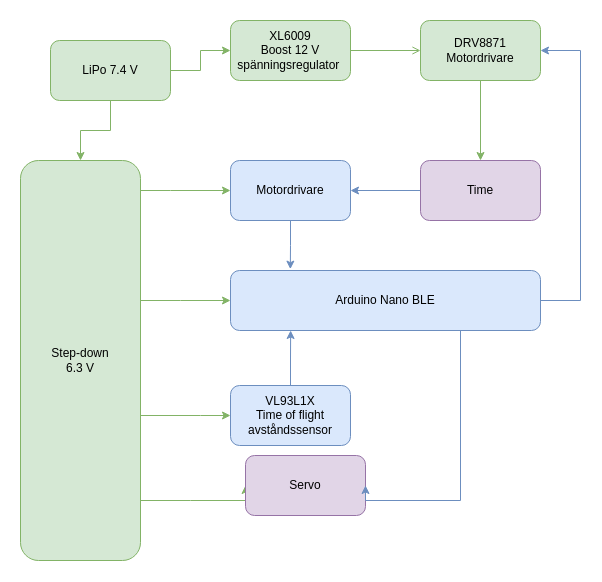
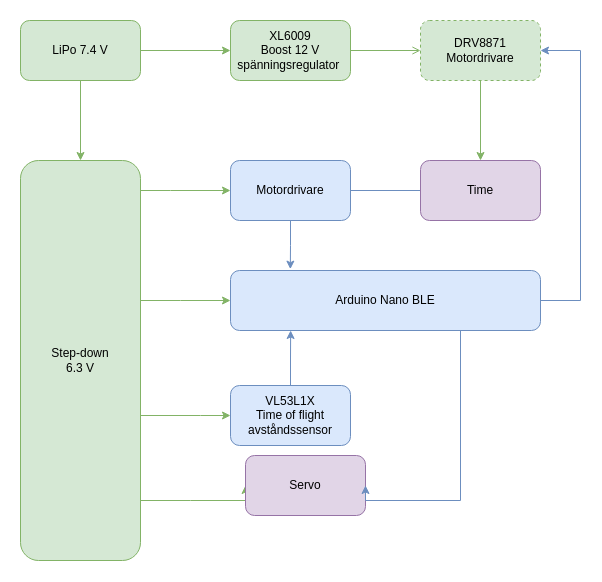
  <mxCell id="0" />
  <mxCell id="1" parent="0" />
  <mxCell id="2" value="" style="edgeStyle=orthogonalEdgeStyle;rounded=0;orthogonalLoop=1;jettySize=auto;html=1;fillColor=#d5e8d4;strokeColor=#82b366;" edge="1" parent="1" source="4" target="6"><mxGeometry relative="1" as="geometry" /></mxCell>
  <mxCell id="3" value="" style="edgeStyle=orthogonalEdgeStyle;rounded=0;orthogonalLoop=1;jettySize=auto;html=1;fillColor=#d5e8d4;strokeColor=#82b366;" edge="1" parent="1" source="4" target="11"><mxGeometry relative="1" as="geometry" /></mxCell>
- <mxCell id="4" value="LiPo 7.4 V" style="rounded=1;whiteSpace=wrap;html=1;fillColor=#d5e8d4;strokeColor=#82b366;" vertex="1" parent="1"><mxGeometry x="50" y="40" width="120" height="60" as="geometry" /></mxCell>
+ <mxCell id="4" value="LiPo 7.4 V" style="rounded=1;whiteSpace=wrap;html=1;fillColor=#d5e8d4;strokeColor=#82b366;" vertex="1" parent="1"><mxGeometry x="20" y="20" width="120" height="60" as="geometry" /></mxCell>
  <mxCell id="5" value="" style="edgeStyle=orthogonalEdgeStyle;rounded=0;orthogonalLoop=1;jettySize=auto;html=1;fillColor=#d5e8d4;strokeColor=#82b366;endArrow=open;" edge="1" parent="1" source="6" target="15"><mxGeometry relative="1" as="geometry" /></mxCell>
  <mxCell id="6" value="XL6009&lt;br&gt;Boost 12 V&lt;br&gt;spänningsregulator&amp;nbsp;" style="whiteSpace=wrap;html=1;rounded=1;fillColor=#d5e8d4;strokeColor=#82b366;" vertex="1" parent="1"><mxGeometry x="230" y="20" width="120" height="60" as="geometry" /></mxCell>
  <mxCell id="7" value="" style="edgeStyle=orthogonalEdgeStyle;rounded=0;orthogonalLoop=1;jettySize=auto;html=1;fillColor=#d5e8d4;strokeColor=#82b366;" edge="1" parent="1" source="11"><mxGeometry relative="1" as="geometry"><mxPoint x="230" y="190" as="targetPoint" /><Array as="points"><mxPoint x="170" y="190" /><mxPoint x="170" y="190" /></Array></mxGeometry></mxCell>
  <mxCell id="8" style="edgeStyle=orthogonalEdgeStyle;rounded=0;orthogonalLoop=1;jettySize=auto;html=1;fillColor=#d5e8d4;strokeColor=#82b366;" edge="1" parent="1" source="11"><mxGeometry relative="1" as="geometry"><mxPoint x="230" y="300" as="targetPoint" /><Array as="points"><mxPoint x="180" y="300" /><mxPoint x="180" y="300" /></Array></mxGeometry></mxCell>
  <mxCell id="9" style="edgeStyle=orthogonalEdgeStyle;rounded=0;orthogonalLoop=1;jettySize=auto;html=1;fillColor=#d5e8d4;strokeColor=#82b366;entryX=0;entryY=0.5;entryDx=0;entryDy=0;" edge="1" parent="1" source="11" target="13"><mxGeometry relative="1" as="geometry"><Array as="points"><mxPoint x="200" y="415" /><mxPoint x="200" y="415" /></Array></mxGeometry></mxCell>
  <mxCell id="10" style="edgeStyle=orthogonalEdgeStyle;rounded=0;orthogonalLoop=1;jettySize=auto;html=1;fillColor=#d5e8d4;strokeColor=#82b366;entryX=0;entryY=0.5;entryDx=0;entryDy=0;" edge="1" parent="1" source="11" target="18"><mxGeometry relative="1" as="geometry"><mxPoint x="190" y="460" as="targetPoint" /><Array as="points"><mxPoint x="190" y="500" /><mxPoint x="190" y="500" /></Array></mxGeometry></mxCell>
  <mxCell id="11" value="Step-down&lt;br&gt;6.3 V" style="whiteSpace=wrap;html=1;rounded=1;fillColor=#d5e8d4;strokeColor=#82b366;" vertex="1" parent="1"><mxGeometry x="20" y="160" width="120" height="400" as="geometry" /></mxCell>
  <mxCell id="12" style="edgeStyle=orthogonalEdgeStyle;rounded=0;orthogonalLoop=1;jettySize=auto;html=1;entryX=0.194;entryY=1;entryDx=0;entryDy=0;entryPerimeter=0;fillColor=#dae8fc;strokeColor=#6c8ebf;" edge="1" parent="1" source="13" target="21"><mxGeometry relative="1" as="geometry" /></mxCell>
- <mxCell id="13" value="VL93L1X&lt;br&gt;Time of flight avståndssensor" style="rounded=1;whiteSpace=wrap;html=1;fillColor=#dae8fc;strokeColor=#6c8ebf;" vertex="1" parent="1"><mxGeometry x="230" y="385" width="120" height="60" as="geometry" /></mxCell>
+ <mxCell id="13" value="VL53L1X&lt;br&gt;Time of flight avståndssensor" style="rounded=1;whiteSpace=wrap;html=1;fillColor=#dae8fc;strokeColor=#6c8ebf;" vertex="1" parent="1"><mxGeometry x="230" y="385" width="120" height="60" as="geometry" /></mxCell>
  <mxCell id="14" value="" style="edgeStyle=orthogonalEdgeStyle;rounded=0;orthogonalLoop=1;jettySize=auto;html=1;fillColor=#d5e8d4;strokeColor=#82b366;" edge="1" parent="1" source="15" target="17"><mxGeometry relative="1" as="geometry" /></mxCell>
- <mxCell id="15" value="DRV8871&lt;br&gt;Motordrivare" style="whiteSpace=wrap;html=1;fillColor=#d5e8d4;strokeColor=#82b366;rounded=1;" vertex="1" parent="1"><mxGeometry x="420" y="20" width="120" height="60" as="geometry" /></mxCell>
- <mxCell id="16" style="edgeStyle=orthogonalEdgeStyle;rounded=0;orthogonalLoop=1;jettySize=auto;html=1;entryX=1;entryY=0.5;entryDx=0;entryDy=0;fillColor=#dae8fc;strokeColor=#6c8ebf;" edge="1" parent="1" source="17" target="23"><mxGeometry relative="1" as="geometry" /></mxCell>
+ <mxCell id="15" value="DRV8871&lt;br&gt;Motordrivare" style="whiteSpace=wrap;html=1;fillColor=#d5e8d4;strokeColor=#82b366;rounded=1;dashed=1;" vertex="1" parent="1"><mxGeometry x="420" y="20" width="120" height="60" as="geometry" /></mxCell>
+ <mxCell id="16" style="edgeStyle=orthogonalEdgeStyle;rounded=0;orthogonalLoop=1;jettySize=auto;html=1;entryX=1;entryY=0.5;entryDx=0;entryDy=0;fillColor=#dae8fc;strokeColor=#6c8ebf;endArrow=none;" edge="1" parent="1" source="17" target="23"><mxGeometry relative="1" as="geometry" /></mxCell>
  <mxCell id="17" value="Time" style="whiteSpace=wrap;html=1;fillColor=#e1d5e7;strokeColor=#9673a6;rounded=1;" vertex="1" parent="1"><mxGeometry x="420" y="160" width="120" height="60" as="geometry" /></mxCell>
  <mxCell id="18" value="Servo" style="rounded=1;whiteSpace=wrap;html=1;fillColor=#e1d5e7;strokeColor=#9673a6;" vertex="1" parent="1"><mxGeometry x="245" y="455" width="120" height="60" as="geometry" /></mxCell>
  <mxCell id="19" style="edgeStyle=orthogonalEdgeStyle;rounded=0;orthogonalLoop=1;jettySize=auto;html=1;entryX=1;entryY=0.5;entryDx=0;entryDy=0;fillColor=#dae8fc;strokeColor=#6c8ebf;" edge="1" parent="1" source="21" target="15"><mxGeometry relative="1" as="geometry"><Array as="points"><mxPoint x="580" y="300" /><mxPoint x="580" y="50" /></Array></mxGeometry></mxCell>
  <mxCell id="20" style="edgeStyle=orthogonalEdgeStyle;rounded=0;orthogonalLoop=1;jettySize=auto;html=1;entryX=1;entryY=0.5;entryDx=0;entryDy=0;fillColor=#dae8fc;strokeColor=#6c8ebf;" edge="1" parent="1" source="21" target="18"><mxGeometry relative="1" as="geometry"><Array as="points"><mxPoint x="460" y="500" /></Array></mxGeometry></mxCell>
  <mxCell id="21" value="Arduino Nano BLE" style="rounded=1;whiteSpace=wrap;html=1;fillColor=#dae8fc;strokeColor=#6c8ebf;" vertex="1" parent="1"><mxGeometry x="230" y="270" width="310" height="60" as="geometry" /></mxCell>
  <mxCell id="22" value="" style="edgeStyle=orthogonalEdgeStyle;rounded=0;orthogonalLoop=1;jettySize=auto;html=1;entryX=0.193;entryY=-0.023;entryDx=0;entryDy=0;entryPerimeter=0;fillColor=#dae8fc;strokeColor=#6c8ebf;" edge="1" parent="1" source="23" target="21"><mxGeometry relative="1" as="geometry" /></mxCell>
  <mxCell id="23" value="Motordrivare" style="rounded=1;whiteSpace=wrap;html=1;fillColor=#dae8fc;strokeColor=#6c8ebf;" vertex="1" parent="1"><mxGeometry x="230" y="160" width="120" height="60" as="geometry" /></mxCell>
